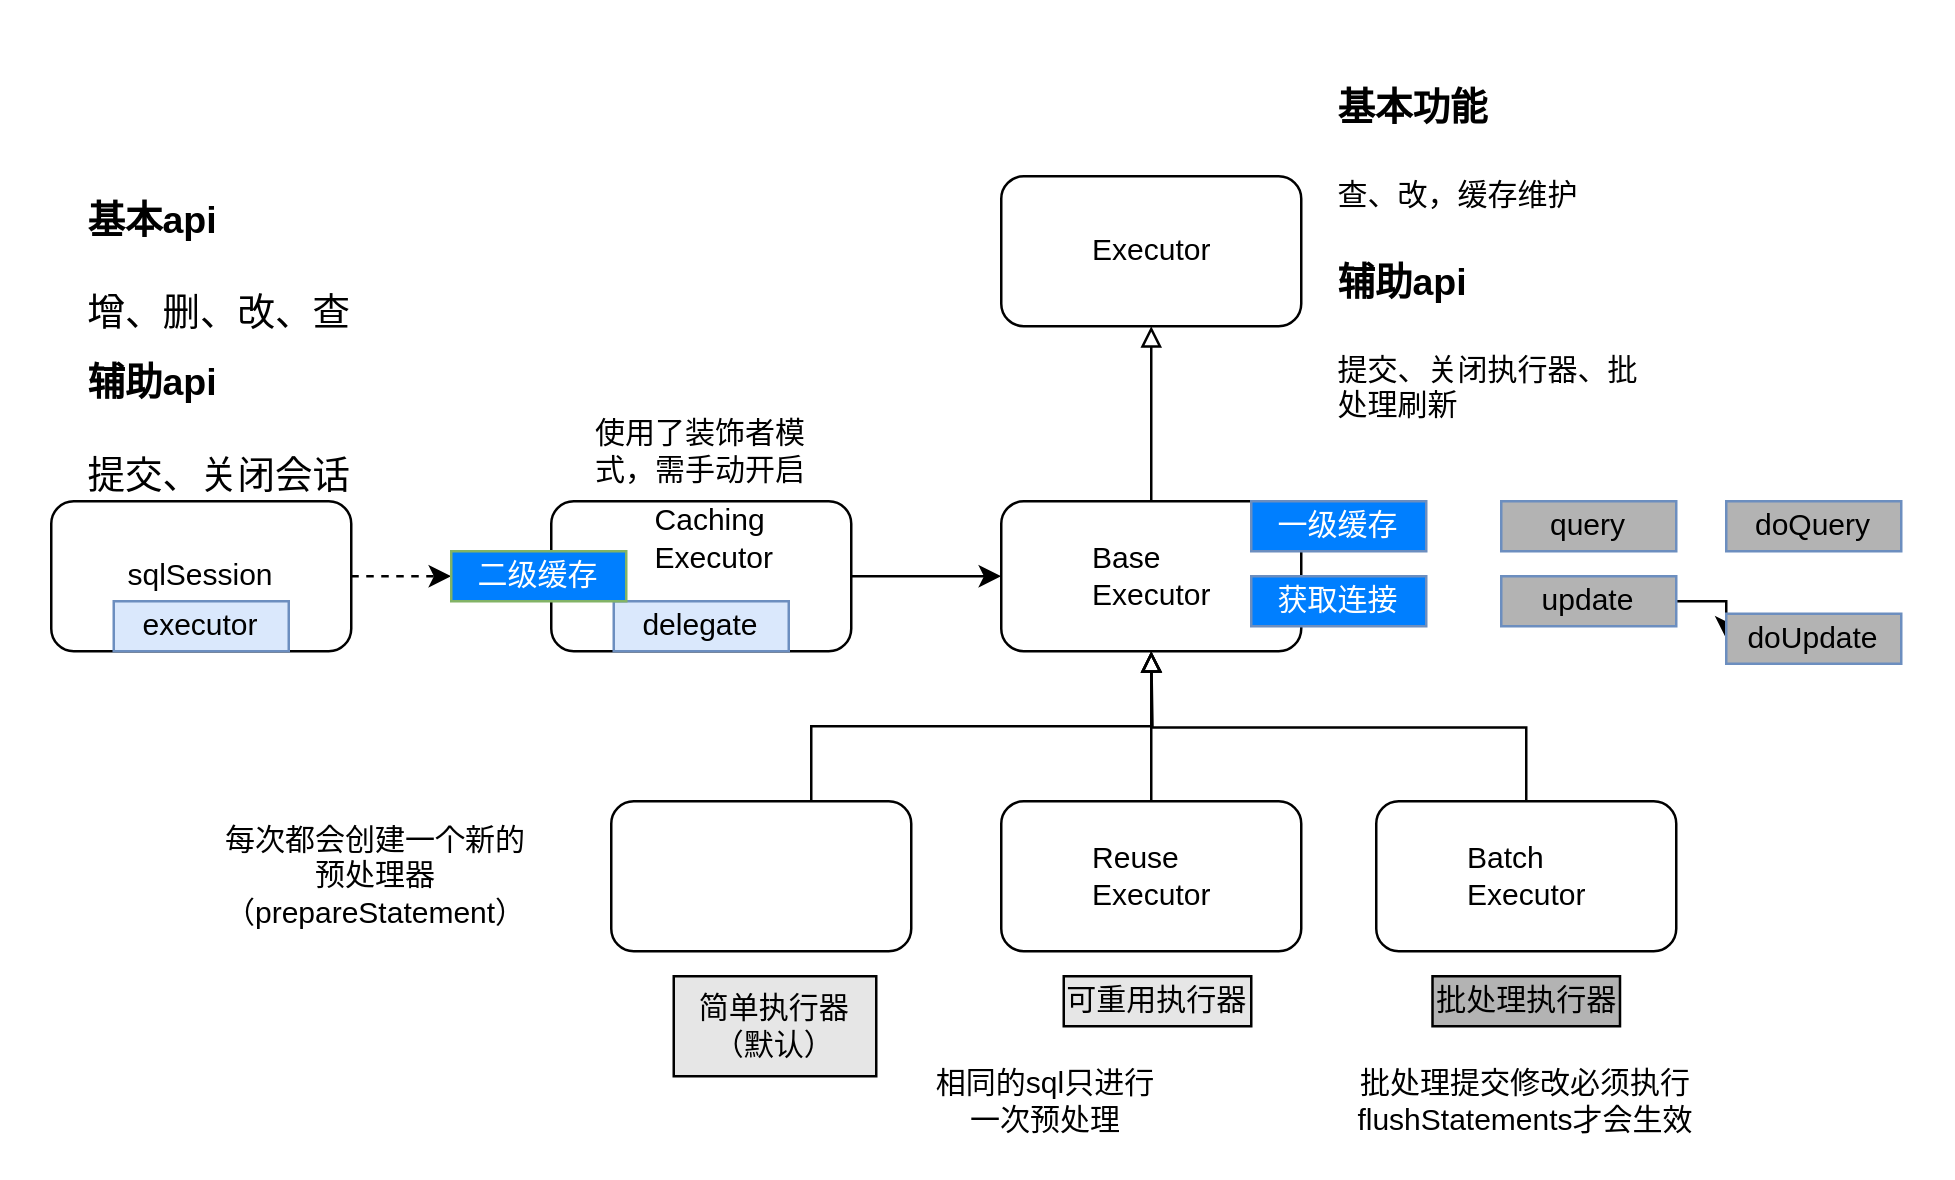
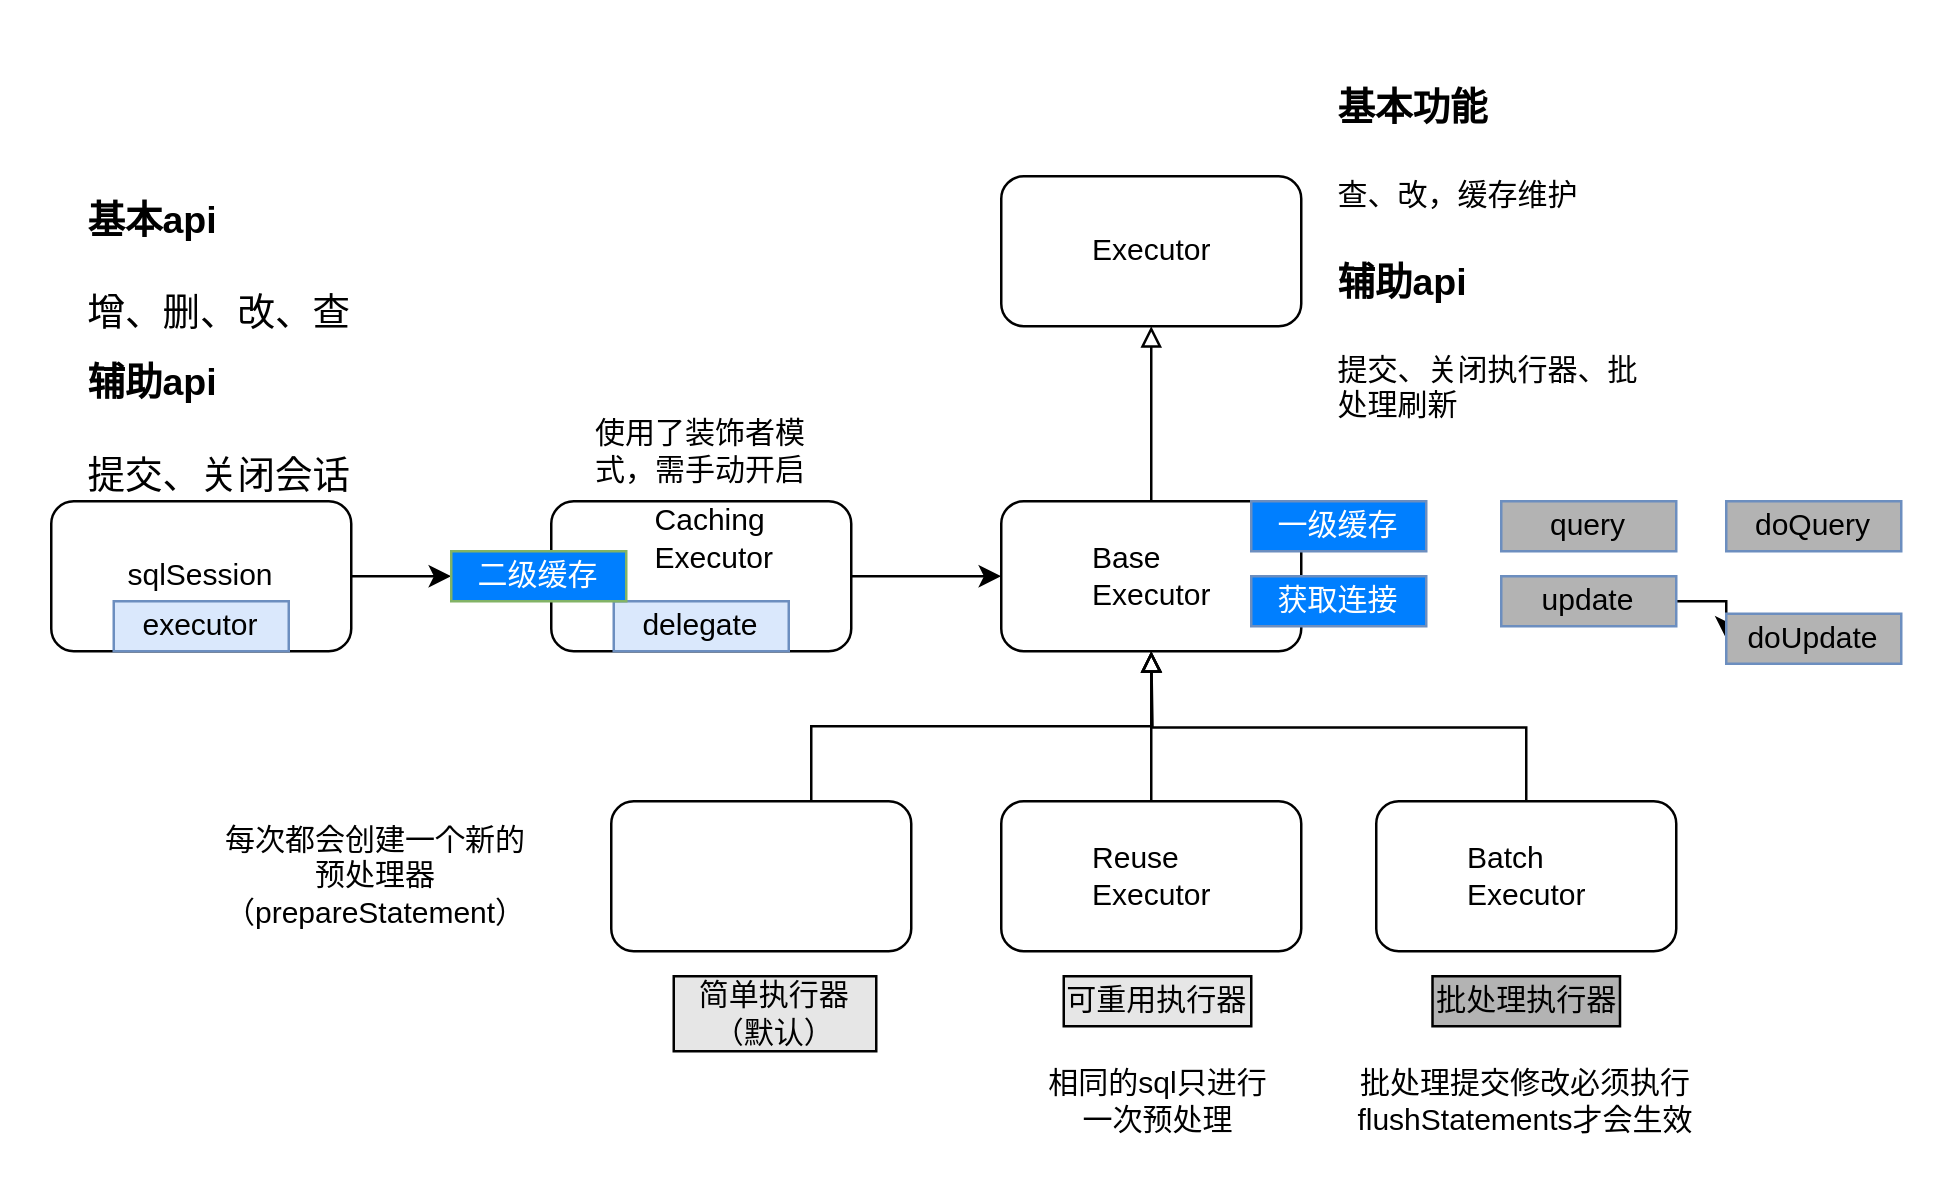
  <mxCell id="0" />
  <mxCell id="1" parent="0" />
- <mxCell id="2" style="edgeStyle=orthogonalEdgeStyle;rounded=0;orthogonalLoop=1;jettySize=auto;html=1;exitX=1;exitY=0.5;exitDx=0;exitDy=0;entryX=0;entryY=0.5;entryDx=0;entryDy=0;fontColor=#FFFFFF;endArrow=classic;endFill=1;dashed=1;" parent="1" source="3" target="12" edge="1"><mxGeometry relative="1" as="geometry" /></mxCell>
+ <mxCell id="2" style="edgeStyle=orthogonalEdgeStyle;rounded=0;orthogonalLoop=1;jettySize=auto;html=1;exitX=1;exitY=0.5;exitDx=0;exitDy=0;entryX=0;entryY=0.5;entryDx=0;entryDy=0;fontColor=#FFFFFF;endArrow=classic;endFill=1;" parent="1" source="3" target="12" edge="1"><mxGeometry relative="1" as="geometry" /></mxCell>
  <mxCell id="3" value="sqlSession" style="rounded=1;whiteSpace=wrap;html=1;container=1;" parent="1" vertex="1"><mxGeometry x="20" y="200" width="120" height="60" as="geometry" /></mxCell>
  <mxCell id="4" value="executor" style="rounded=0;whiteSpace=wrap;html=1;fillColor=#dae8fc;strokeColor=#6c8ebf;container=1;" parent="3" vertex="1"><mxGeometry x="25" y="40" width="70" height="20" as="geometry" /></mxCell>
  <mxCell id="5" style="edgeStyle=orthogonalEdgeStyle;rounded=0;orthogonalLoop=1;jettySize=auto;html=1;exitX=1;exitY=0.5;exitDx=0;exitDy=0;fontColor=#FFFFFF;endArrow=classic;endFill=1;" parent="1" source="6" target="10" edge="1"><mxGeometry relative="1" as="geometry" /></mxCell>
  <mxCell id="6" value="&lt;p style=&quot;line-height: 80%&quot;&gt;&lt;/p&gt;&lt;div style=&quot;text-align: justify&quot;&gt;&lt;br&gt;&lt;/div&gt;&lt;p&gt;&lt;/p&gt;" style="rounded=1;whiteSpace=wrap;html=1;container=1;" parent="1" vertex="1"><mxGeometry x="220" y="200" width="120" height="60" as="geometry"><mxRectangle x="250" y="250" width="80" height="30" as="alternateBounds" /></mxGeometry></mxCell>
  <mxCell id="7" value="delegate" style="rounded=0;whiteSpace=wrap;html=1;fillColor=#dae8fc;strokeColor=#6c8ebf;container=1;" parent="6" vertex="1"><mxGeometry x="25" y="40" width="70" height="20" as="geometry" /></mxCell>
  <mxCell id="8" value="&lt;div style=&quot;text-align: justify&quot;&gt;Caching&amp;nbsp;&lt;/div&gt;&lt;div style=&quot;text-align: justify&quot;&gt;Executor&lt;/div&gt;" style="text;html=1;resizable=0;autosize=1;align=center;verticalAlign=middle;points=[];fillColor=none;strokeColor=none;rounded=0;" parent="6" vertex="1"><mxGeometry x="35" width="60" height="30" as="geometry" /></mxCell>
  <mxCell id="9" style="edgeStyle=orthogonalEdgeStyle;rounded=0;orthogonalLoop=1;jettySize=auto;html=1;exitX=0.5;exitY=0;exitDx=0;exitDy=0;entryX=0.5;entryY=1;entryDx=0;entryDy=0;fontColor=#FFFFFF;endArrow=block;endFill=0;" parent="1" source="10" target="15" edge="1"><mxGeometry relative="1" as="geometry" /></mxCell>
  <mxCell id="10" value="&lt;p style=&quot;line-height: 80%&quot;&gt;&lt;/p&gt;&lt;div style=&quot;text-align: justify&quot;&gt;&lt;br&gt;&lt;/div&gt;&lt;p&gt;&lt;/p&gt;" style="rounded=1;whiteSpace=wrap;html=1;container=1;" parent="1" vertex="1"><mxGeometry x="400" y="200" width="120" height="60" as="geometry"><mxRectangle x="250" y="250" width="80" height="30" as="alternateBounds" /></mxGeometry></mxCell>
  <mxCell id="11" value="&lt;div style=&quot;text-align: justify&quot;&gt;&lt;span&gt;Base&lt;/span&gt;&lt;/div&gt;&lt;div style=&quot;text-align: justify&quot;&gt;&lt;span&gt;Executor&lt;/span&gt;&lt;br&gt;&lt;/div&gt;" style="text;html=1;resizable=0;autosize=1;align=center;verticalAlign=middle;points=[];fillColor=none;strokeColor=none;rounded=0;" parent="10" vertex="1"><mxGeometry x="30" y="15" width="60" height="30" as="geometry" /></mxCell>
  <mxCell id="12" value="二级缓存" style="rounded=0;whiteSpace=wrap;html=1;strokeColor=#82b366;container=1;fillColor=#007FFF;fontColor=#FFFFFF;" parent="1" vertex="1"><mxGeometry x="180" y="220" width="70" height="20" as="geometry" /></mxCell>
  <mxCell id="13" value="一级缓存" style="rounded=0;whiteSpace=wrap;html=1;strokeColor=#6c8ebf;container=1;fillColor=#007FFF;fontColor=#FFFFFF;" parent="1" vertex="1"><mxGeometry x="500" y="200" width="70" height="20" as="geometry" /></mxCell>
  <mxCell id="14" value="获取连接" style="rounded=0;whiteSpace=wrap;html=1;strokeColor=#6c8ebf;container=1;fillColor=#007FFF;fontColor=#FFFFFF;" parent="1" vertex="1"><mxGeometry x="500" y="230" width="70" height="20" as="geometry" /></mxCell>
  <mxCell id="15" value="&lt;p style=&quot;line-height: 80%&quot;&gt;&lt;/p&gt;&lt;div style=&quot;text-align: justify&quot;&gt;&lt;br&gt;&lt;/div&gt;&lt;p&gt;&lt;/p&gt;" style="rounded=1;whiteSpace=wrap;html=1;container=1;" parent="1" vertex="1"><mxGeometry x="400" y="70" width="120" height="60" as="geometry"><mxRectangle x="250" y="250" width="80" height="30" as="alternateBounds" /></mxGeometry></mxCell>
  <mxCell id="16" value="&lt;div style=&quot;text-align: justify&quot;&gt;&lt;span&gt;Executor&lt;/span&gt;&lt;br&gt;&lt;/div&gt;" style="text;html=1;resizable=0;autosize=1;align=center;verticalAlign=middle;points=[];fillColor=none;strokeColor=none;rounded=0;" parent="15" vertex="1"><mxGeometry x="30" y="20" width="60" height="20" as="geometry" /></mxCell>
  <mxCell id="17" value="&lt;p style=&quot;line-height: 80%&quot;&gt;&lt;/p&gt;&lt;div style=&quot;text-align: justify&quot;&gt;&lt;br&gt;&lt;/div&gt;&lt;p&gt;&lt;/p&gt;" style="rounded=1;whiteSpace=wrap;html=1;container=1;" parent="1" vertex="1"><mxGeometry x="244" y="320" width="120" height="60" as="geometry"><mxRectangle x="250" y="250" width="80" height="30" as="alternateBounds" /></mxGeometry></mxCell>
  <mxCell id="18" value="&lt;p style=&quot;line-height: 80%&quot;&gt;&lt;/p&gt;&lt;div style=&quot;text-align: justify&quot;&gt;&lt;br&gt;&lt;/div&gt;&lt;p&gt;&lt;/p&gt;" style="rounded=1;whiteSpace=wrap;html=1;container=1;" parent="1" vertex="1"><mxGeometry x="400" y="320" width="120" height="60" as="geometry"><mxRectangle x="250" y="250" width="80" height="30" as="alternateBounds" /></mxGeometry></mxCell>
  <mxCell id="19" value="&lt;div style=&quot;text-align: justify&quot;&gt;Reuse&lt;/div&gt;&lt;div style=&quot;text-align: justify&quot;&gt;&lt;span&gt;Executor&lt;/span&gt;&lt;br&gt;&lt;/div&gt;" style="text;html=1;resizable=0;autosize=1;align=center;verticalAlign=middle;points=[];fillColor=none;strokeColor=none;rounded=0;" parent="18" vertex="1"><mxGeometry x="30" y="15" width="60" height="30" as="geometry" /></mxCell>
  <mxCell id="20" style="edgeStyle=orthogonalEdgeStyle;rounded=0;orthogonalLoop=1;jettySize=auto;html=1;exitX=0.5;exitY=0;exitDx=0;exitDy=0;fontColor=#FFFFFF;endArrow=block;endFill=0;" parent="1" source="21" edge="1"><mxGeometry relative="1" as="geometry"><mxPoint x="460" y="260" as="targetPoint" /></mxGeometry></mxCell>
  <mxCell id="21" value="&lt;p style=&quot;line-height: 80%&quot;&gt;&lt;/p&gt;&lt;div style=&quot;text-align: justify&quot;&gt;&lt;br&gt;&lt;/div&gt;&lt;p&gt;&lt;/p&gt;" style="rounded=1;whiteSpace=wrap;html=1;container=1;" parent="1" vertex="1"><mxGeometry x="550" y="320" width="120" height="60" as="geometry"><mxRectangle x="250" y="250" width="80" height="30" as="alternateBounds" /></mxGeometry></mxCell>
  <mxCell id="22" value="&lt;div style=&quot;text-align: justify&quot;&gt;Batch&lt;/div&gt;&lt;div style=&quot;text-align: justify&quot;&gt;&lt;span&gt;Executor&lt;/span&gt;&lt;br&gt;&lt;/div&gt;" style="text;html=1;resizable=0;autosize=1;align=center;verticalAlign=middle;points=[];fillColor=none;strokeColor=none;rounded=0;" parent="21" vertex="1"><mxGeometry x="30" y="15" width="60" height="30" as="geometry" /></mxCell>
- <mxCell id="23" value="简单执行器（默认）" style="rounded=0;whiteSpace=wrap;html=1;container=1;fillColor=#E6E6E6;" parent="1" vertex="1"><mxGeometry x="269" y="390" width="81" height="40" as="geometry" /></mxCell>
+ <mxCell id="23" value="简单执行器（默认）" style="rounded=0;whiteSpace=wrap;html=1;container=1;fillColor=#E6E6E6;" parent="1" vertex="1"><mxGeometry x="269" y="390" width="81" height="30" as="geometry" /></mxCell>
  <mxCell id="24" value="可重用执行器" style="rounded=0;whiteSpace=wrap;html=1;container=1;fillColor=#E6E6E6;" parent="1" vertex="1"><mxGeometry x="425" y="390" width="75" height="20" as="geometry" /></mxCell>
  <mxCell id="25" value="批处理执行器" style="rounded=0;whiteSpace=wrap;html=1;container=1;fillColor=#b3b3b3;" parent="1" vertex="1"><mxGeometry x="572.5" y="390" width="75" height="20" as="geometry" /></mxCell>
  <mxCell id="26" value="每次都会创建一个新的预处理器（prepareStatement）" style="text;html=1;strokeColor=none;fillColor=none;align=center;verticalAlign=middle;whiteSpace=wrap;rounded=0;" parent="1" vertex="1"><mxGeometry x="130" y="340" width="40" height="20" as="geometry" /></mxCell>
- <mxCell id="27" value="相同的sql只进行一次预处理" style="text;html=1;strokeColor=none;fillColor=none;align=center;verticalAlign=middle;whiteSpace=wrap;rounded=0;" parent="1" vertex="1"><mxGeometry x="367.5" y="430" width="100" height="20" as="geometry" /></mxCell>
+ <mxCell id="27" value="相同的sql只进行一次预处理" style="text;html=1;strokeColor=none;fillColor=none;align=center;verticalAlign=middle;whiteSpace=wrap;rounded=0;" parent="1" vertex="1"><mxGeometry x="412.5" y="430" width="100" height="20" as="geometry" /></mxCell>
  <mxCell id="28" value="批处理提交修改必须执行flushStatements才会生效" style="text;html=1;strokeColor=none;fillColor=none;align=center;verticalAlign=middle;whiteSpace=wrap;rounded=0;" parent="1" vertex="1"><mxGeometry x="540" y="430" width="140" height="20" as="geometry" /></mxCell>
  <mxCell id="29" style="edgeStyle=orthogonalEdgeStyle;rounded=0;orthogonalLoop=1;jettySize=auto;html=1;entryX=0.5;entryY=1;entryDx=0;entryDy=0;fontColor=#FFFFFF;endArrow=block;endFill=0;" parent="1" target="10" edge="1"><mxGeometry relative="1" as="geometry"><mxPoint x="324" y="320" as="sourcePoint" /><Array as="points"><mxPoint x="324" y="290" /><mxPoint x="460" y="290" /></Array></mxGeometry></mxCell>
  <mxCell id="30" style="edgeStyle=orthogonalEdgeStyle;rounded=0;orthogonalLoop=1;jettySize=auto;html=1;fontColor=#FFFFFF;exitX=0.5;exitY=0;exitDx=0;exitDy=0;endArrow=block;endFill=0;" parent="1" source="18" edge="1"><mxGeometry relative="1" as="geometry"><mxPoint x="460" y="260" as="targetPoint" /></mxGeometry></mxCell>
  <mxCell id="31" value="query" style="rounded=0;whiteSpace=wrap;html=1;strokeColor=#6c8ebf;container=1;fillColor=#B3B3B3;" parent="1" vertex="1"><mxGeometry x="600" y="200" width="70" height="20" as="geometry" /></mxCell>
  <mxCell id="32" value="" style="edgeStyle=orthogonalEdgeStyle;rounded=0;orthogonalLoop=1;jettySize=auto;html=1;fontColor=#000000;endArrow=classic;endFill=1;" parent="1" source="33" target="35" edge="1"><mxGeometry relative="1" as="geometry" /></mxCell>
  <mxCell id="33" value="update" style="rounded=0;whiteSpace=wrap;html=1;strokeColor=#6c8ebf;container=1;fillColor=#B3B3B3;" parent="1" vertex="1"><mxGeometry x="600" y="230" width="70" height="20" as="geometry" /></mxCell>
  <mxCell id="34" value="doQuery" style="rounded=0;whiteSpace=wrap;html=1;strokeColor=#6c8ebf;container=1;fillColor=#B3B3B3;" parent="1" vertex="1"><mxGeometry x="690" y="200" width="70" height="20" as="geometry" /></mxCell>
  <mxCell id="35" value="doUpdate" style="rounded=0;whiteSpace=wrap;html=1;strokeColor=#6c8ebf;container=1;fillColor=#B3B3B3;" parent="1" vertex="1"><mxGeometry x="690" y="245" width="70" height="20" as="geometry" /></mxCell>
  <mxCell id="36" value="&lt;h1&gt;&lt;font style=&quot;font-size: 15px&quot;&gt;基本功能&lt;/font&gt;&lt;/h1&gt;&lt;p&gt;查、改，缓存维护&lt;/p&gt;" style="text;html=1;strokeColor=none;fillColor=none;spacing=5;spacingTop=-20;whiteSpace=wrap;overflow=hidden;rounded=0;fontColor=#000000;" parent="1" vertex="1"><mxGeometry x="530" y="20" width="130" height="70" as="geometry" /></mxCell>
  <mxCell id="37" value="&lt;h1&gt;&lt;span style=&quot;font-size: 15px&quot;&gt;辅助api&lt;/span&gt;&lt;/h1&gt;&lt;p&gt;提交、关闭执行器、批处理刷新&lt;/p&gt;" style="text;html=1;strokeColor=none;fillColor=none;spacing=5;spacingTop=-20;whiteSpace=wrap;overflow=hidden;rounded=0;fontColor=#000000;" parent="1" vertex="1"><mxGeometry x="530" y="90" width="130" height="90" as="geometry" /></mxCell>
  <mxCell id="38" value="&lt;h1&gt;&lt;span style=&quot;font-size: 15px&quot;&gt;基本api&lt;/span&gt;&lt;/h1&gt;&lt;div&gt;&lt;span style=&quot;font-size: 15px&quot;&gt;增、删、改、查&lt;/span&gt;&lt;/div&gt;" style="text;html=1;strokeColor=none;fillColor=none;spacing=5;spacingTop=-20;whiteSpace=wrap;overflow=hidden;rounded=0;fontColor=#000000;" parent="1" vertex="1"><mxGeometry x="30" y="65" width="130" height="70" as="geometry" /></mxCell>
  <mxCell id="39" value="&lt;h1&gt;&lt;span style=&quot;font-size: 15px&quot;&gt;辅助api&lt;/span&gt;&lt;/h1&gt;&lt;div&gt;&lt;span style=&quot;font-size: 15px&quot;&gt;提交、关闭会话&lt;/span&gt;&lt;/div&gt;" style="text;html=1;strokeColor=none;fillColor=none;spacing=5;spacingTop=-20;whiteSpace=wrap;overflow=hidden;rounded=0;fontColor=#000000;" parent="1" vertex="1"><mxGeometry x="30" y="130" width="130" height="70" as="geometry" /></mxCell>
  <mxCell id="40" value="使用了装饰者模式，需手动开启" style="text;html=1;strokeColor=none;fillColor=none;align=center;verticalAlign=middle;whiteSpace=wrap;rounded=0;fontColor=#000000;" parent="1" vertex="1"><mxGeometry x="230" y="170" width="100" height="20" as="geometry" /></mxCell>
